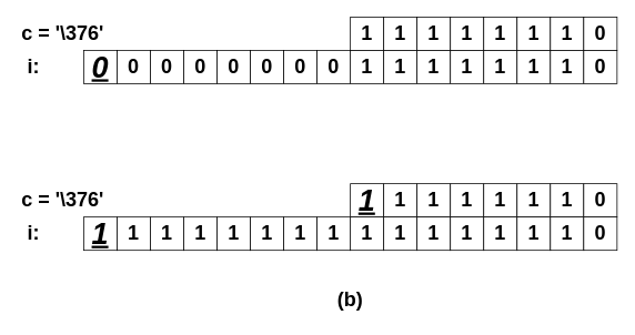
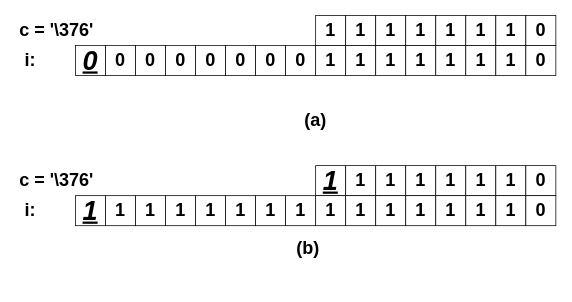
  <mxCell id="0" />
  <mxCell id="1" parent="0" />
  <mxCell id="2" value="&lt;font style=&quot;font-size: 24px&quot;&gt;&lt;b&gt;1&lt;/b&gt;&lt;/font&gt;" style="rounded=0;whiteSpace=wrap;html=1;" vertex="1" parent="1"><mxGeometry x="420" y="20" width="40" height="40" as="geometry" /></mxCell>
  <mxCell id="3" value="&lt;font style=&quot;font-size: 24px&quot;&gt;&lt;b&gt;i:&lt;/b&gt;&lt;/font&gt;" style="text;html=1;strokeColor=none;fillColor=none;align=center;verticalAlign=middle;whiteSpace=wrap;rounded=0;" vertex="1" parent="1"><mxGeometry x="20" y="60" width="40" height="40" as="geometry" /></mxCell>
  <mxCell id="4" value="&lt;font style=&quot;font-size: 24px&quot;&gt;&lt;b&gt;c = '\376'&lt;/b&gt;&lt;/font&gt;" style="text;html=1;strokeColor=none;fillColor=none;align=center;verticalAlign=middle;whiteSpace=wrap;rounded=0;" vertex="1" parent="1"><mxGeometry x="20" y="20" width="110" height="40" as="geometry" /></mxCell>
  <mxCell id="5" value="&lt;font style=&quot;font-size: 24px&quot;&gt;&lt;b&gt;1&lt;/b&gt;&lt;/font&gt;" style="rounded=0;whiteSpace=wrap;html=1;" vertex="1" parent="1"><mxGeometry x="460" y="20" width="40" height="40" as="geometry" /></mxCell>
  <mxCell id="6" value="&lt;font style=&quot;font-size: 24px&quot;&gt;&lt;b&gt;1&lt;/b&gt;&lt;/font&gt;" style="rounded=0;whiteSpace=wrap;html=1;" vertex="1" parent="1"><mxGeometry x="500" y="20" width="40" height="40" as="geometry" /></mxCell>
  <mxCell id="7" value="&lt;font style=&quot;font-size: 24px&quot;&gt;&lt;b&gt;1&lt;/b&gt;&lt;/font&gt;" style="rounded=0;whiteSpace=wrap;html=1;" vertex="1" parent="1"><mxGeometry x="540" y="20" width="40" height="40" as="geometry" /></mxCell>
  <mxCell id="8" value="&lt;font style=&quot;font-size: 24px&quot;&gt;&lt;b&gt;1&lt;/b&gt;&lt;/font&gt;" style="rounded=0;whiteSpace=wrap;html=1;" vertex="1" parent="1"><mxGeometry x="580" y="20" width="40" height="40" as="geometry" /></mxCell>
  <mxCell id="9" value="&lt;font style=&quot;font-size: 24px&quot;&gt;&lt;b&gt;1&lt;/b&gt;&lt;/font&gt;" style="rounded=0;whiteSpace=wrap;html=1;" vertex="1" parent="1"><mxGeometry x="620" y="20" width="40" height="40" as="geometry" /></mxCell>
  <mxCell id="10" value="&lt;font style=&quot;font-size: 24px&quot;&gt;&lt;b&gt;1&lt;/b&gt;&lt;/font&gt;" style="rounded=0;whiteSpace=wrap;html=1;" vertex="1" parent="1"><mxGeometry x="660" y="20" width="40" height="40" as="geometry" /></mxCell>
  <mxCell id="11" value="&lt;font style=&quot;font-size: 24px&quot;&gt;&lt;b&gt;0&lt;/b&gt;&lt;/font&gt;" style="rounded=0;whiteSpace=wrap;html=1;" vertex="1" parent="1"><mxGeometry x="700" y="20" width="40" height="40" as="geometry" /></mxCell>
  <mxCell id="12" value="&lt;font style=&quot;font-size: 24px&quot;&gt;&lt;b&gt;1&lt;/b&gt;&lt;/font&gt;" style="rounded=0;whiteSpace=wrap;html=1;" vertex="1" parent="1"><mxGeometry x="420" y="60" width="40" height="40" as="geometry" /></mxCell>
  <mxCell id="13" value="&lt;font style=&quot;font-size: 24px&quot;&gt;&lt;b&gt;1&lt;/b&gt;&lt;/font&gt;" style="rounded=0;whiteSpace=wrap;html=1;" vertex="1" parent="1"><mxGeometry x="460" y="60" width="40" height="40" as="geometry" /></mxCell>
  <mxCell id="14" value="&lt;font style=&quot;font-size: 24px&quot;&gt;&lt;b&gt;1&lt;/b&gt;&lt;/font&gt;" style="rounded=0;whiteSpace=wrap;html=1;" vertex="1" parent="1"><mxGeometry x="500" y="60" width="40" height="40" as="geometry" /></mxCell>
  <mxCell id="15" value="&lt;font style=&quot;font-size: 24px&quot;&gt;&lt;b&gt;1&lt;/b&gt;&lt;/font&gt;" style="rounded=0;whiteSpace=wrap;html=1;" vertex="1" parent="1"><mxGeometry x="540" y="60" width="40" height="40" as="geometry" /></mxCell>
  <mxCell id="16" value="&lt;font style=&quot;font-size: 24px&quot;&gt;&lt;b&gt;1&lt;/b&gt;&lt;/font&gt;" style="rounded=0;whiteSpace=wrap;html=1;" vertex="1" parent="1"><mxGeometry x="580" y="60" width="40" height="40" as="geometry" /></mxCell>
  <mxCell id="17" value="&lt;font style=&quot;font-size: 24px&quot;&gt;&lt;b&gt;1&lt;/b&gt;&lt;/font&gt;" style="rounded=0;whiteSpace=wrap;html=1;" vertex="1" parent="1"><mxGeometry x="620" y="60" width="40" height="40" as="geometry" /></mxCell>
  <mxCell id="18" value="&lt;font style=&quot;font-size: 24px&quot;&gt;&lt;b&gt;1&lt;/b&gt;&lt;/font&gt;" style="rounded=0;whiteSpace=wrap;html=1;" vertex="1" parent="1"><mxGeometry x="660" y="60" width="40" height="40" as="geometry" /></mxCell>
  <mxCell id="19" value="&lt;font style=&quot;font-size: 24px&quot;&gt;&lt;b&gt;0&lt;/b&gt;&lt;/font&gt;" style="rounded=0;whiteSpace=wrap;html=1;" vertex="1" parent="1"><mxGeometry x="700" y="60" width="40" height="40" as="geometry" /></mxCell>
  <mxCell id="20" value="&lt;font style=&quot;font-size: 36px&quot;&gt;&lt;b&gt;&lt;u&gt;&lt;i&gt;0&lt;/i&gt;&lt;/u&gt;&lt;/b&gt;&lt;/font&gt;" style="rounded=0;whiteSpace=wrap;html=1;" vertex="1" parent="1"><mxGeometry x="100" y="60" width="40" height="40" as="geometry" /></mxCell>
  <mxCell id="21" value="&lt;font style=&quot;font-size: 24px&quot;&gt;&lt;b&gt;0&lt;/b&gt;&lt;/font&gt;" style="rounded=0;whiteSpace=wrap;html=1;" vertex="1" parent="1"><mxGeometry x="140" y="60" width="40" height="40" as="geometry" /></mxCell>
  <mxCell id="22" value="&lt;font style=&quot;font-size: 24px&quot;&gt;&lt;b&gt;0&lt;/b&gt;&lt;/font&gt;" style="rounded=0;whiteSpace=wrap;html=1;" vertex="1" parent="1"><mxGeometry x="180" y="60" width="40" height="40" as="geometry" /></mxCell>
  <mxCell id="23" value="&lt;font style=&quot;font-size: 24px&quot;&gt;&lt;b&gt;0&lt;/b&gt;&lt;/font&gt;" style="rounded=0;whiteSpace=wrap;html=1;" vertex="1" parent="1"><mxGeometry x="220" y="60" width="40" height="40" as="geometry" /></mxCell>
  <mxCell id="24" value="&lt;font style=&quot;font-size: 24px&quot;&gt;&lt;b&gt;0&lt;/b&gt;&lt;/font&gt;" style="rounded=0;whiteSpace=wrap;html=1;" vertex="1" parent="1"><mxGeometry x="260" y="60" width="40" height="40" as="geometry" /></mxCell>
  <mxCell id="25" value="&lt;font style=&quot;font-size: 24px&quot;&gt;&lt;b&gt;0&lt;/b&gt;&lt;/font&gt;" style="rounded=0;whiteSpace=wrap;html=1;" vertex="1" parent="1"><mxGeometry x="300" y="60" width="40" height="40" as="geometry" /></mxCell>
  <mxCell id="26" value="&lt;font style=&quot;font-size: 24px&quot;&gt;&lt;b&gt;0&lt;/b&gt;&lt;/font&gt;" style="rounded=0;whiteSpace=wrap;html=1;" vertex="1" parent="1"><mxGeometry x="340" y="60" width="40" height="40" as="geometry" /></mxCell>
  <mxCell id="27" value="&lt;font style=&quot;font-size: 24px&quot;&gt;&lt;b&gt;0&lt;/b&gt;&lt;/font&gt;" style="rounded=0;whiteSpace=wrap;html=1;" vertex="1" parent="1"><mxGeometry x="380" y="60" width="40" height="40" as="geometry" /></mxCell>
+ <mxCell id="28" value="&lt;font style=&quot;font-size: 24px&quot;&gt;&lt;b&gt;(a)&lt;/b&gt;&lt;/font&gt;" style="text;html=1;strokeColor=none;fillColor=none;align=center;verticalAlign=middle;whiteSpace=wrap;rounded=0;" vertex="1" parent="1"><mxGeometry x="400" y="140" width="40" height="40" as="geometry" /></mxCell>
  <mxCell id="29" value="&lt;font style=&quot;font-size: 36px&quot;&gt;&lt;b&gt;&lt;i&gt;&lt;u&gt;1&lt;/u&gt;&lt;/i&gt;&lt;/b&gt;&lt;/font&gt;" style="rounded=0;whiteSpace=wrap;html=1;" vertex="1" parent="1"><mxGeometry x="420" y="220" width="40" height="40" as="geometry" /></mxCell>
  <mxCell id="30" value="&lt;font style=&quot;font-size: 24px&quot;&gt;&lt;b&gt;i:&lt;/b&gt;&lt;/font&gt;" style="text;html=1;strokeColor=none;fillColor=none;align=center;verticalAlign=middle;whiteSpace=wrap;rounded=0;" vertex="1" parent="1"><mxGeometry x="20" y="260" width="40" height="40" as="geometry" /></mxCell>
  <mxCell id="31" value="&lt;font style=&quot;font-size: 24px&quot;&gt;&lt;b&gt;c = '\376'&lt;/b&gt;&lt;/font&gt;" style="text;html=1;strokeColor=none;fillColor=none;align=center;verticalAlign=middle;whiteSpace=wrap;rounded=0;" vertex="1" parent="1"><mxGeometry x="20" y="220" width="110" height="40" as="geometry" /></mxCell>
  <mxCell id="32" value="&lt;font style=&quot;font-size: 24px&quot;&gt;&lt;b&gt;1&lt;/b&gt;&lt;/font&gt;" style="rounded=0;whiteSpace=wrap;html=1;" vertex="1" parent="1"><mxGeometry x="460" y="220" width="40" height="40" as="geometry" /></mxCell>
  <mxCell id="33" value="&lt;font style=&quot;font-size: 24px&quot;&gt;&lt;b&gt;1&lt;/b&gt;&lt;/font&gt;" style="rounded=0;whiteSpace=wrap;html=1;" vertex="1" parent="1"><mxGeometry x="500" y="220" width="40" height="40" as="geometry" /></mxCell>
  <mxCell id="34" value="&lt;font style=&quot;font-size: 24px&quot;&gt;&lt;b&gt;1&lt;/b&gt;&lt;/font&gt;" style="rounded=0;whiteSpace=wrap;html=1;" vertex="1" parent="1"><mxGeometry x="540" y="220" width="40" height="40" as="geometry" /></mxCell>
  <mxCell id="35" value="&lt;font style=&quot;font-size: 24px&quot;&gt;&lt;b&gt;1&lt;/b&gt;&lt;/font&gt;" style="rounded=0;whiteSpace=wrap;html=1;" vertex="1" parent="1"><mxGeometry x="580" y="220" width="40" height="40" as="geometry" /></mxCell>
  <mxCell id="36" value="&lt;font style=&quot;font-size: 24px&quot;&gt;&lt;b&gt;1&lt;/b&gt;&lt;/font&gt;" style="rounded=0;whiteSpace=wrap;html=1;" vertex="1" parent="1"><mxGeometry x="620" y="220" width="40" height="40" as="geometry" /></mxCell>
  <mxCell id="37" value="&lt;font style=&quot;font-size: 24px&quot;&gt;&lt;b&gt;1&lt;/b&gt;&lt;/font&gt;" style="rounded=0;whiteSpace=wrap;html=1;" vertex="1" parent="1"><mxGeometry x="660" y="220" width="40" height="40" as="geometry" /></mxCell>
  <mxCell id="38" value="&lt;font style=&quot;font-size: 24px&quot;&gt;&lt;b&gt;0&lt;/b&gt;&lt;/font&gt;" style="rounded=0;whiteSpace=wrap;html=1;" vertex="1" parent="1"><mxGeometry x="700" y="220" width="40" height="40" as="geometry" /></mxCell>
  <mxCell id="39" value="&lt;font style=&quot;font-size: 24px&quot;&gt;&lt;b&gt;1&lt;/b&gt;&lt;/font&gt;" style="rounded=0;whiteSpace=wrap;html=1;" vertex="1" parent="1"><mxGeometry x="420" y="260" width="40" height="40" as="geometry" /></mxCell>
  <mxCell id="40" value="&lt;font style=&quot;font-size: 24px&quot;&gt;&lt;b&gt;1&lt;/b&gt;&lt;/font&gt;" style="rounded=0;whiteSpace=wrap;html=1;" vertex="1" parent="1"><mxGeometry x="460" y="260" width="40" height="40" as="geometry" /></mxCell>
  <mxCell id="41" value="&lt;font style=&quot;font-size: 24px&quot;&gt;&lt;b&gt;1&lt;/b&gt;&lt;/font&gt;" style="rounded=0;whiteSpace=wrap;html=1;" vertex="1" parent="1"><mxGeometry x="500" y="260" width="40" height="40" as="geometry" /></mxCell>
  <mxCell id="42" value="&lt;font style=&quot;font-size: 24px&quot;&gt;&lt;b&gt;1&lt;/b&gt;&lt;/font&gt;" style="rounded=0;whiteSpace=wrap;html=1;" vertex="1" parent="1"><mxGeometry x="540" y="260" width="40" height="40" as="geometry" /></mxCell>
  <mxCell id="43" value="&lt;font style=&quot;font-size: 24px&quot;&gt;&lt;b&gt;1&lt;/b&gt;&lt;/font&gt;" style="rounded=0;whiteSpace=wrap;html=1;" vertex="1" parent="1"><mxGeometry x="580" y="260" width="40" height="40" as="geometry" /></mxCell>
  <mxCell id="44" value="&lt;font style=&quot;font-size: 24px&quot;&gt;&lt;b&gt;1&lt;/b&gt;&lt;/font&gt;" style="rounded=0;whiteSpace=wrap;html=1;" vertex="1" parent="1"><mxGeometry x="620" y="260" width="40" height="40" as="geometry" /></mxCell>
  <mxCell id="45" value="&lt;font style=&quot;font-size: 24px&quot;&gt;&lt;b&gt;1&lt;/b&gt;&lt;/font&gt;" style="rounded=0;whiteSpace=wrap;html=1;" vertex="1" parent="1"><mxGeometry x="660" y="260" width="40" height="40" as="geometry" /></mxCell>
  <mxCell id="46" value="&lt;font style=&quot;font-size: 24px&quot;&gt;&lt;b&gt;0&lt;/b&gt;&lt;/font&gt;" style="rounded=0;whiteSpace=wrap;html=1;" vertex="1" parent="1"><mxGeometry x="700" y="260" width="40" height="40" as="geometry" /></mxCell>
  <mxCell id="47" value="&lt;font style=&quot;font-size: 36px&quot;&gt;&lt;b&gt;&lt;u&gt;&lt;i&gt;1&lt;/i&gt;&lt;/u&gt;&lt;/b&gt;&lt;/font&gt;" style="rounded=0;whiteSpace=wrap;html=1;" vertex="1" parent="1"><mxGeometry x="100" y="260" width="40" height="40" as="geometry" /></mxCell>
  <mxCell id="48" value="&lt;font style=&quot;font-size: 24px&quot;&gt;&lt;b&gt;1&lt;/b&gt;&lt;/font&gt;" style="rounded=0;whiteSpace=wrap;html=1;" vertex="1" parent="1"><mxGeometry x="140" y="260" width="40" height="40" as="geometry" /></mxCell>
  <mxCell id="49" value="&lt;font style=&quot;font-size: 24px&quot;&gt;&lt;b&gt;1&lt;/b&gt;&lt;/font&gt;" style="rounded=0;whiteSpace=wrap;html=1;" vertex="1" parent="1"><mxGeometry x="180" y="260" width="40" height="40" as="geometry" /></mxCell>
  <mxCell id="50" value="&lt;font style=&quot;font-size: 24px&quot;&gt;&lt;b&gt;1&lt;/b&gt;&lt;/font&gt;" style="rounded=0;whiteSpace=wrap;html=1;" vertex="1" parent="1"><mxGeometry x="220" y="260" width="40" height="40" as="geometry" /></mxCell>
  <mxCell id="51" value="&lt;font style=&quot;font-size: 24px&quot;&gt;&lt;b&gt;1&lt;/b&gt;&lt;/font&gt;" style="rounded=0;whiteSpace=wrap;html=1;" vertex="1" parent="1"><mxGeometry x="260" y="260" width="40" height="40" as="geometry" /></mxCell>
  <mxCell id="52" value="&lt;font style=&quot;font-size: 24px&quot;&gt;&lt;b&gt;1&lt;/b&gt;&lt;/font&gt;" style="rounded=0;whiteSpace=wrap;html=1;" vertex="1" parent="1"><mxGeometry x="300" y="260" width="40" height="40" as="geometry" /></mxCell>
  <mxCell id="53" value="&lt;font style=&quot;font-size: 24px&quot;&gt;&lt;b&gt;1&lt;/b&gt;&lt;/font&gt;" style="rounded=0;whiteSpace=wrap;html=1;" vertex="1" parent="1"><mxGeometry x="340" y="260" width="40" height="40" as="geometry" /></mxCell>
  <mxCell id="54" value="&lt;font style=&quot;font-size: 24px&quot;&gt;&lt;b&gt;1&lt;/b&gt;&lt;/font&gt;" style="rounded=0;whiteSpace=wrap;html=1;" vertex="1" parent="1"><mxGeometry x="380" y="260" width="40" height="40" as="geometry" /></mxCell>
- <mxCell id="55" value="&lt;font style=&quot;font-size: 24px&quot;&gt;&lt;b&gt;(b)&lt;/b&gt;&lt;/font&gt;" style="text;html=1;strokeColor=none;fillColor=none;align=center;verticalAlign=middle;whiteSpace=wrap;rounded=0;" vertex="1" parent="1"><mxGeometry x="400" y="340" width="40" height="40" as="geometry" /></mxCell>
+ <mxCell id="55" value="&lt;font style=&quot;font-size: 24px&quot;&gt;&lt;b&gt;(b)&lt;/b&gt;&lt;/font&gt;" style="text;html=1;strokeColor=none;fillColor=none;align=center;verticalAlign=middle;whiteSpace=wrap;rounded=0;" vertex="1" parent="1"><mxGeometry x="390" y="310" width="40" height="40" as="geometry" /></mxCell>
